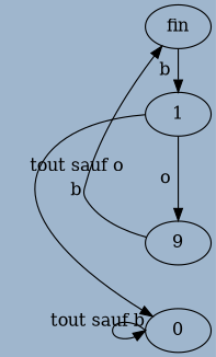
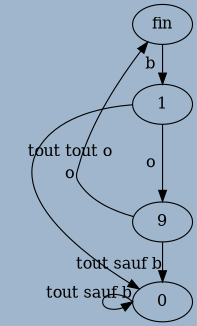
  digraph {
    bgcolor=slategray3
    rankdir=LR
    0
    1
    n3 [label=9]
    fin
    subgraph sub_1 {
      rank=same
      0
      1
      n3
      fin
    }
    0 -> 0 [headport=w tailport=w xlabel="tout sauf b"]
-   1 -> 0 [label="tout sauf o"]
+   1 -> 0 [label="tout tout o"]
    1 -> n3 [label=o]
-   n3 -> fin [label=b]
+   n3 -> 0 [xlabel="tout sauf b"]
+   n3 -> fin [label=o]
    fin -> 1 [label=b]
  }
